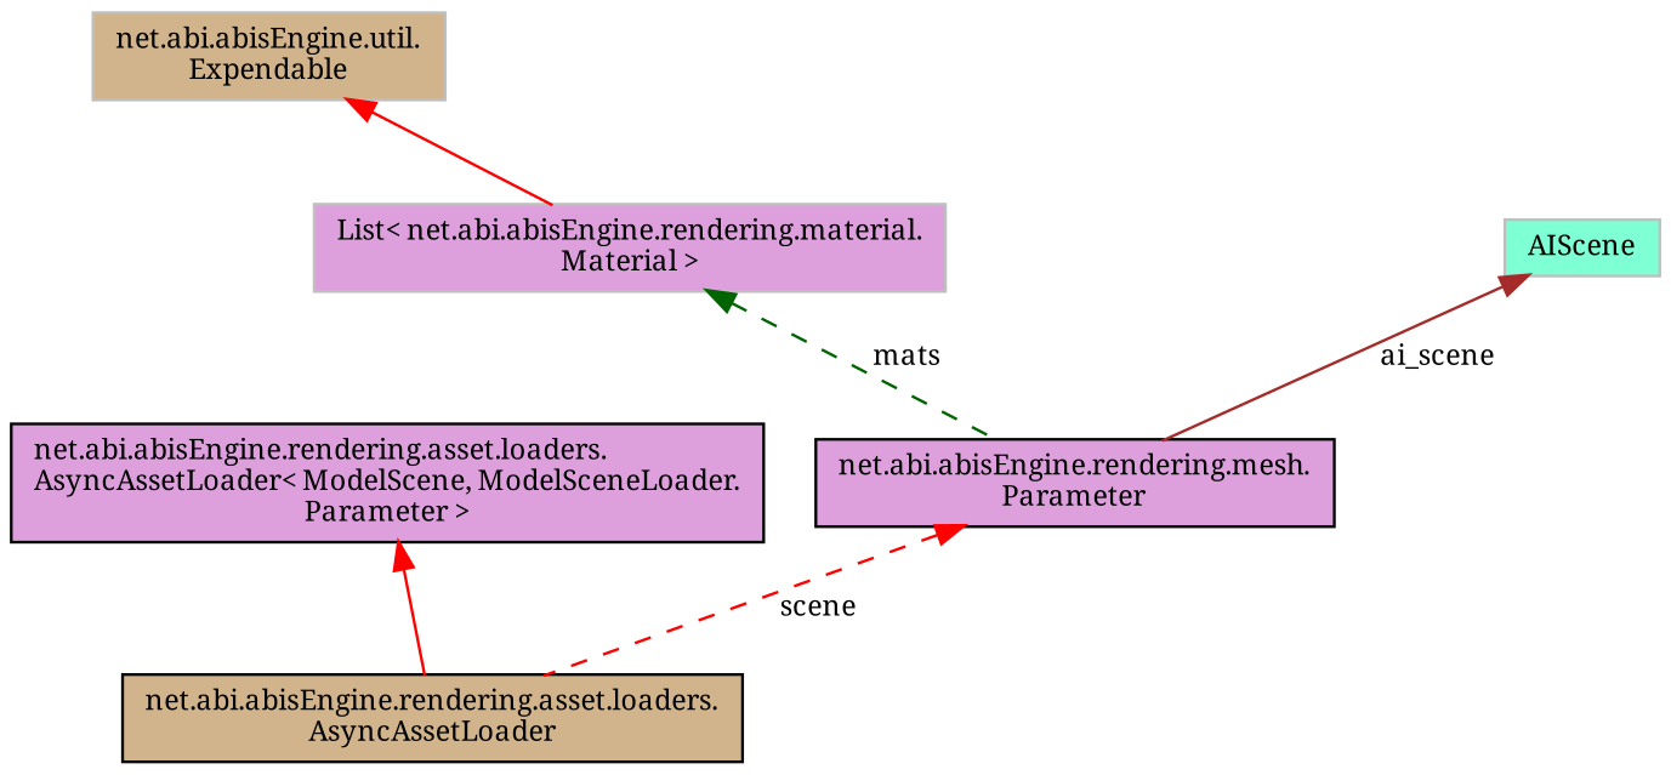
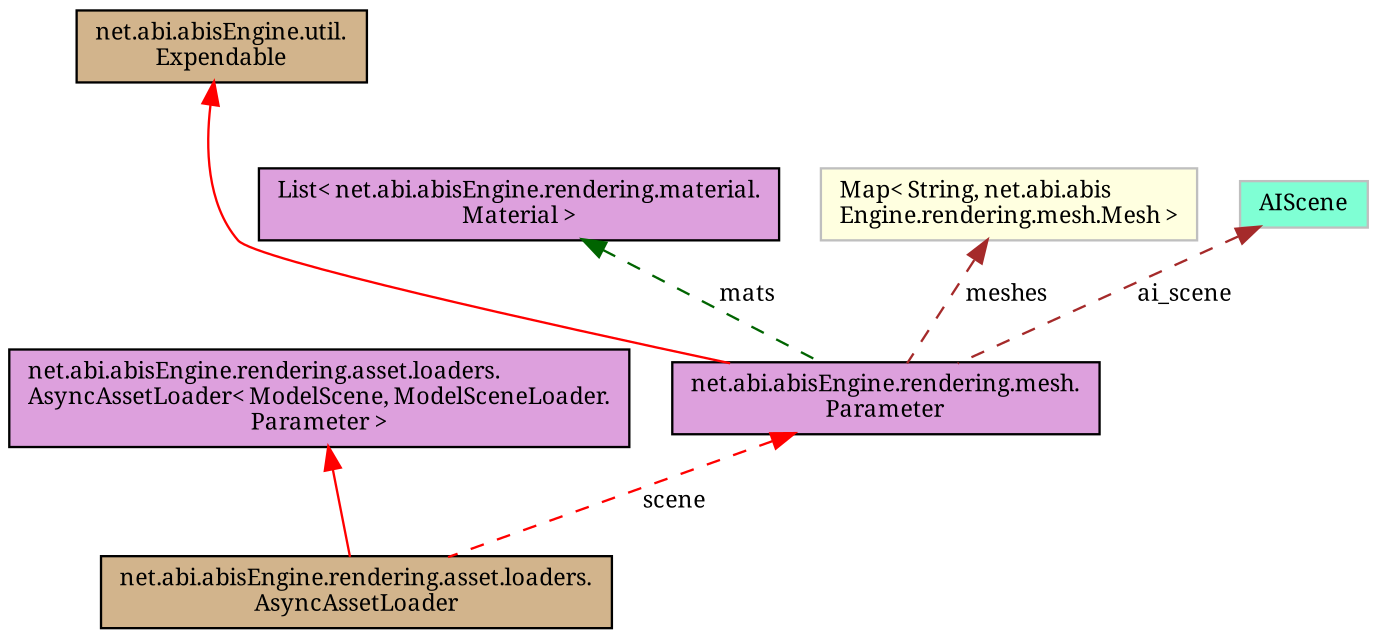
  digraph {
    fontname="Noto Serif"
    rankdir=TB
    node [color=black fillcolor=plum fontname="Noto Serif" fontsize=10 shape=record style=filled]
    edge [color=red dir=back fontname="Noto Serif" fontsize=10 labelfontname=Helvetica labelfontsize=10 style=dashed]
    n1 [fillcolor=tan fontcolor=black height=0.2 label="net.abi.abisEngine.rendering.asset.loaders.\lAsyncAssetLoader" width=0.4]
    n2 [height=0.2 label="net.abi.abisEngine.rendering.asset.loaders.\lAsyncAssetLoader\< ModelScene, ModelSceneLoader.\lParameter \>" width=0.4]
    n3 [height=0.2 label="net.abi.abisEngine.rendering.mesh.\lParameter" width=0.4]
-   n4 [color=grey75 fillcolor=tan height=0.2 label="net.abi.abisEngine.util.\lExpendable" width=0.4]
-   n5 [color=grey75 height=0.2 label="List\< net.abi.abisEngine.rendering.material.\lMaterial \>" width=0.4]
+   n4 [fillcolor=tan height=0.2 label="net.abi.abisEngine.util.\lExpendable" width=0.4]
+   n5 [height=0.2 label="List\< net.abi.abisEngine.rendering.material.\lMaterial \>" width=0.4]
+   n6 [color=grey75 fillcolor=lightyellow height=0.2 label="Map\< String, net.abi.abis\lEngine.rendering.mesh.Mesh \>" width=0.4]
    n7 [color=grey75 fillcolor=aquamarine height=0.2 label=AIScene width=0.4]
    n2 -> n1 [style=solid]
    n3 -> n1 [label=" scene"]
-   n4 -> n5 [style=solid]
+   n4 -> n3 [style=solid]
    n5 -> n3 [color=darkgreen label=" mats"]
-   n7 -> n3 [color=brown label=" ai_scene" style=solid]
+   n6 -> n3 [color=brown label=" meshes"]
+   n7 -> n3 [color=brown label=" ai_scene"]
  }
